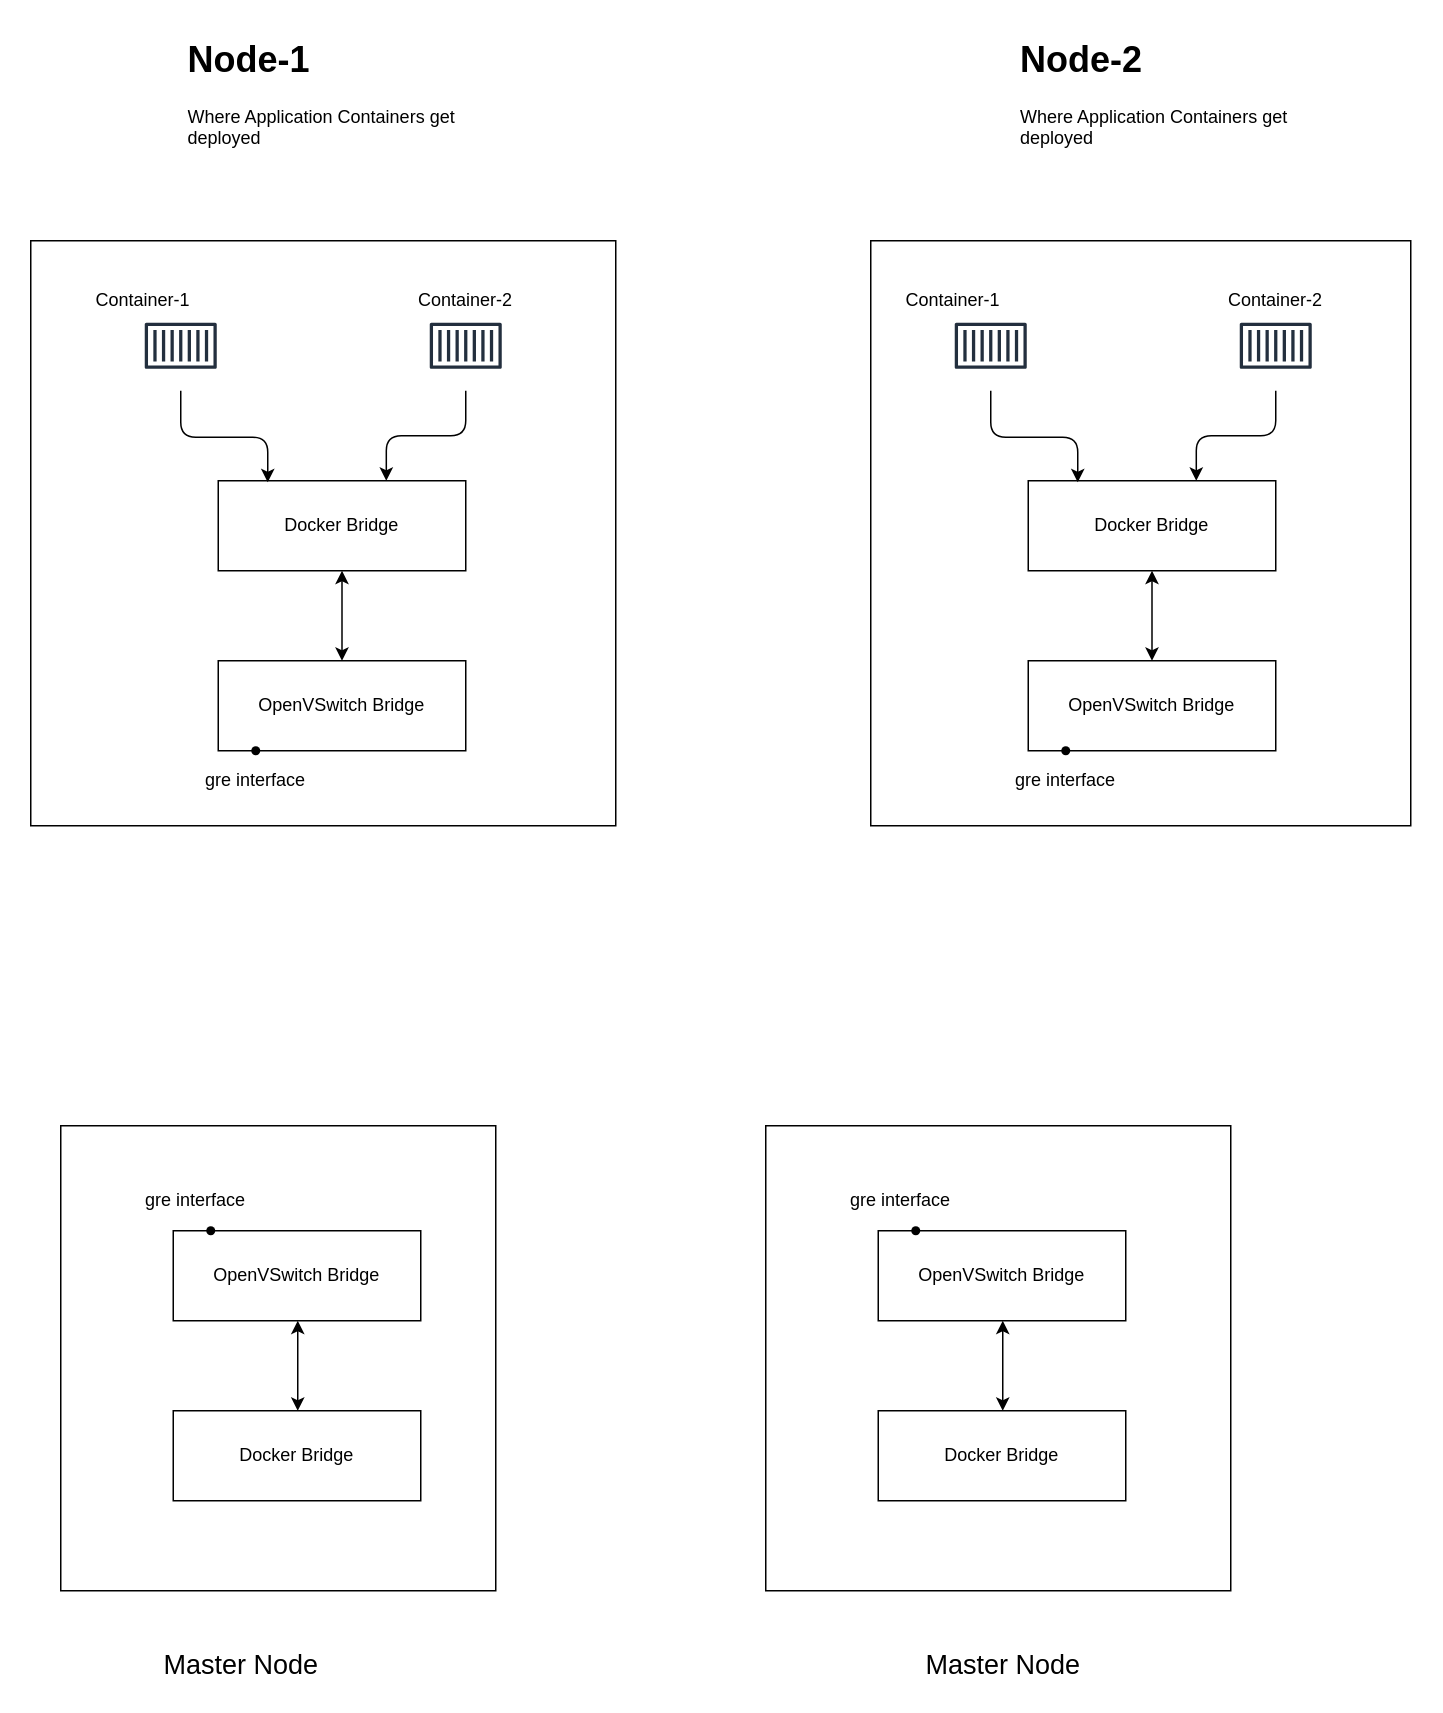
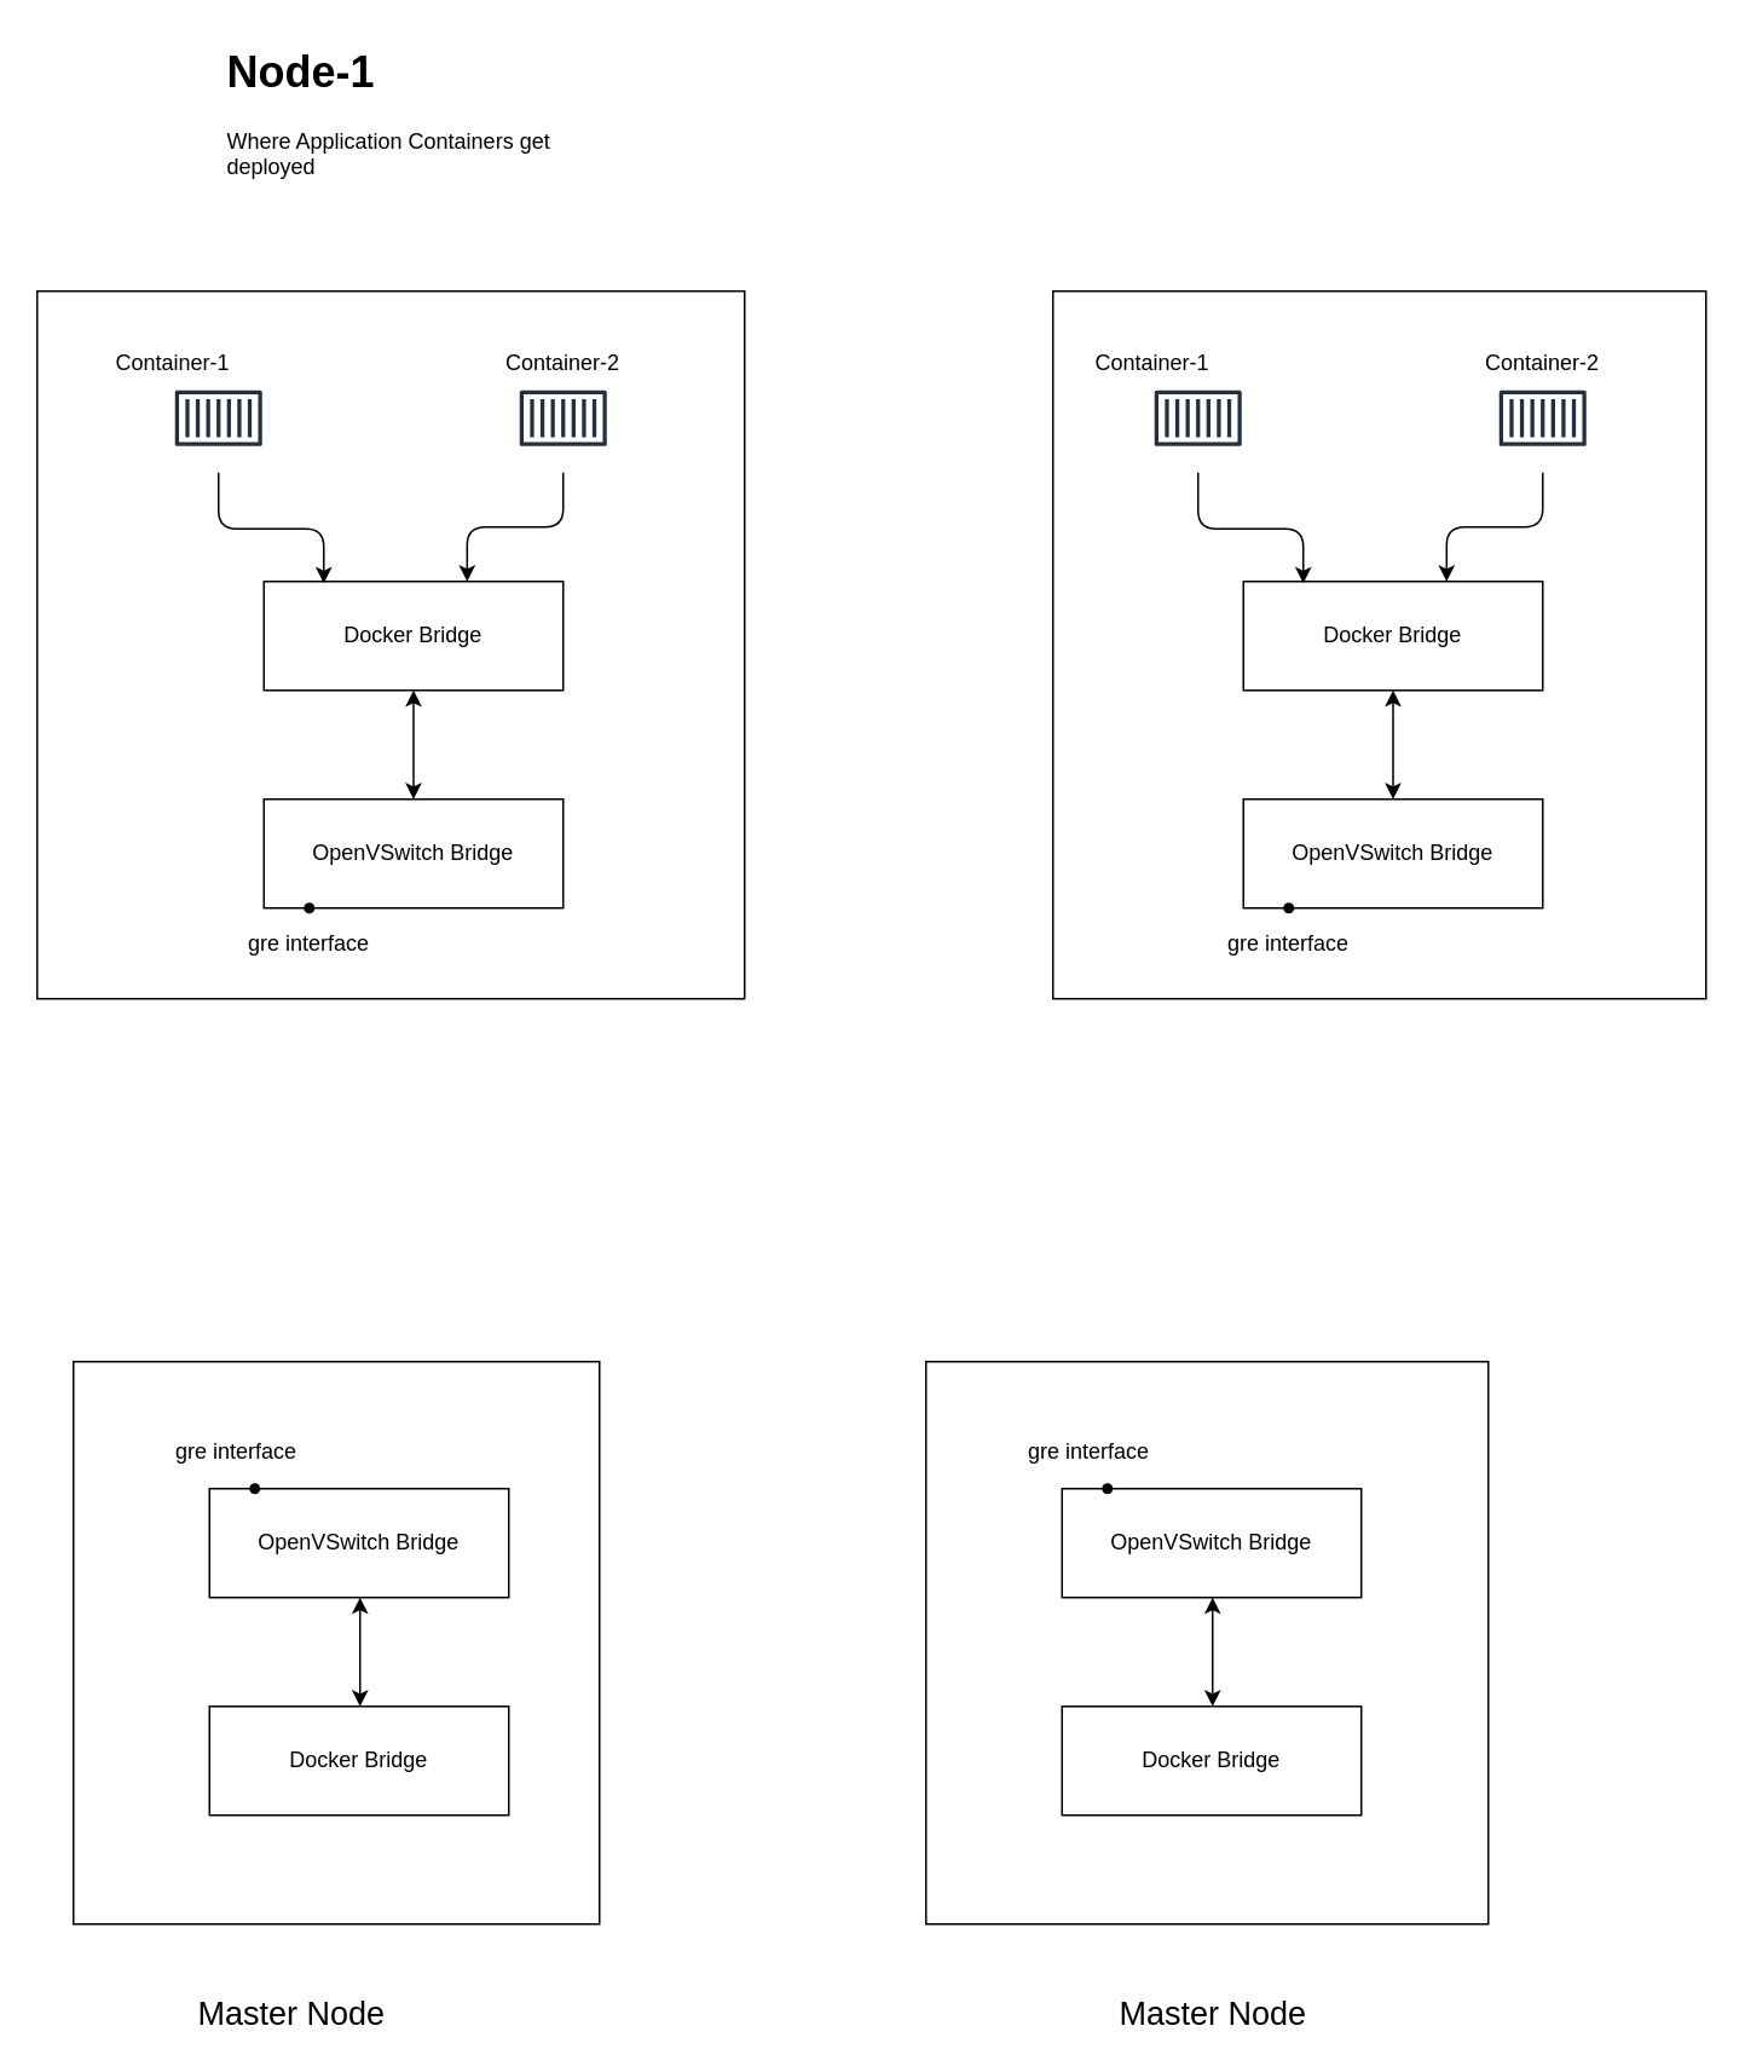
  <mxCell id="0" />
  <mxCell id="1" parent="0" />
  <mxCell id="2" value="" style="rounded=0;whiteSpace=wrap;html=1;" vertex="1" parent="1"><mxGeometry x="20" y="160" width="390" height="390" as="geometry" /></mxCell>
  <mxCell id="3" value="OpenVSwitch Bridge" style="rounded=0;whiteSpace=wrap;html=1;" vertex="1" parent="1"><mxGeometry x="145" y="440" width="165" height="60" as="geometry" /></mxCell>
  <mxCell id="4" value="Docker Bridge" style="rounded=0;whiteSpace=wrap;html=1;" vertex="1" parent="1"><mxGeometry x="145" y="320" width="165" height="60" as="geometry" /></mxCell>
  <mxCell id="5" value="" style="outlineConnect=0;fontColor=#232F3E;gradientColor=none;strokeColor=#232F3E;fillColor=#ffffff;dashed=0;verticalLabelPosition=bottom;verticalAlign=top;align=center;html=1;fontSize=12;fontStyle=0;aspect=fixed;shape=mxgraph.aws4.resourceIcon;resIcon=mxgraph.aws4.container_1;" vertex="1" parent="1"><mxGeometry x="90" y="200" width="60" height="60" as="geometry" /></mxCell>
  <mxCell id="6" value="" style="edgeStyle=elbowEdgeStyle;elbow=vertical;endArrow=classic;html=1;entryX=0.2;entryY=0.017;entryDx=0;entryDy=0;entryPerimeter=0;" edge="1" parent="1" source="5" target="4"><mxGeometry width="50" height="50" relative="1" as="geometry"><mxPoint x="280" y="460" as="sourcePoint" /><mxPoint x="330" y="410" as="targetPoint" /></mxGeometry></mxCell>
  <mxCell id="7" value="" style="outlineConnect=0;fontColor=#232F3E;gradientColor=none;strokeColor=#232F3E;fillColor=#ffffff;dashed=0;verticalLabelPosition=bottom;verticalAlign=top;align=center;html=1;fontSize=12;fontStyle=0;aspect=fixed;shape=mxgraph.aws4.resourceIcon;resIcon=mxgraph.aws4.container_1;" vertex="1" parent="1"><mxGeometry x="280" y="200" width="60" height="60" as="geometry" /></mxCell>
  <mxCell id="8" value="" style="edgeStyle=elbowEdgeStyle;elbow=vertical;endArrow=classic;html=1;entryX=0.679;entryY=0;entryDx=0;entryDy=0;entryPerimeter=0;" edge="1" parent="1" source="7" target="4"><mxGeometry width="50" height="50" relative="1" as="geometry"><mxPoint x="330" y="300" as="sourcePoint" /><mxPoint x="380" y="250" as="targetPoint" /></mxGeometry></mxCell>
  <mxCell id="9" value="" style="endArrow=classic;startArrow=classic;html=1;entryX=0.5;entryY=1;entryDx=0;entryDy=0;exitX=0.5;exitY=0;exitDx=0;exitDy=0;" edge="1" parent="1" source="3" target="4"><mxGeometry width="50" height="50" relative="1" as="geometry"><mxPoint x="280" y="460" as="sourcePoint" /><mxPoint x="330" y="410" as="targetPoint" /></mxGeometry></mxCell>
  <mxCell id="10" value="Container-1" style="text;html=1;strokeColor=none;fillColor=none;align=center;verticalAlign=middle;whiteSpace=wrap;rounded=0;" vertex="1" parent="1"><mxGeometry x="50" y="190" width="90" height="20" as="geometry" /></mxCell>
  <mxCell id="11" value="Container-2" style="text;html=1;strokeColor=none;fillColor=none;align=center;verticalAlign=middle;whiteSpace=wrap;rounded=0;" vertex="1" parent="1"><mxGeometry x="265" y="190" width="90" height="20" as="geometry" /></mxCell>
  <mxCell id="12" value="" style="shape=waypoint;sketch=0;size=6;pointerEvents=1;points=[];fillColor=none;resizable=0;rotatable=0;perimeter=centerPerimeter;snapToPoint=1;" vertex="1" parent="1"><mxGeometry x="150" y="480" width="40" height="40" as="geometry" /></mxCell>
  <mxCell id="13" value="gre interface" style="text;html=1;strokeColor=none;fillColor=none;align=center;verticalAlign=middle;whiteSpace=wrap;rounded=0;" vertex="1" parent="1"><mxGeometry x="130" y="510" width="80" height="20" as="geometry" /></mxCell>
  <mxCell id="14" value="" style="rounded=0;whiteSpace=wrap;html=1;" vertex="1" parent="1"><mxGeometry x="580" y="160" width="360" height="390" as="geometry" /></mxCell>
  <mxCell id="15" value="OpenVSwitch Bridge" style="rounded=0;whiteSpace=wrap;html=1;" vertex="1" parent="1"><mxGeometry x="685" y="440" width="165" height="60" as="geometry" /></mxCell>
  <mxCell id="16" value="Docker Bridge" style="rounded=0;whiteSpace=wrap;html=1;" vertex="1" parent="1"><mxGeometry x="685" y="320" width="165" height="60" as="geometry" /></mxCell>
  <mxCell id="17" value="" style="outlineConnect=0;fontColor=#232F3E;gradientColor=none;strokeColor=#232F3E;fillColor=#ffffff;dashed=0;verticalLabelPosition=bottom;verticalAlign=top;align=center;html=1;fontSize=12;fontStyle=0;aspect=fixed;shape=mxgraph.aws4.resourceIcon;resIcon=mxgraph.aws4.container_1;" vertex="1" parent="1"><mxGeometry x="630" y="200" width="60" height="60" as="geometry" /></mxCell>
  <mxCell id="18" value="" style="edgeStyle=elbowEdgeStyle;elbow=vertical;endArrow=classic;html=1;entryX=0.2;entryY=0.017;entryDx=0;entryDy=0;entryPerimeter=0;" edge="1" parent="1" source="17" target="16"><mxGeometry width="50" height="50" relative="1" as="geometry"><mxPoint x="820" y="460" as="sourcePoint" /><mxPoint x="870" y="410" as="targetPoint" /></mxGeometry></mxCell>
  <mxCell id="19" value="" style="outlineConnect=0;fontColor=#232F3E;gradientColor=none;strokeColor=#232F3E;fillColor=#ffffff;dashed=0;verticalLabelPosition=bottom;verticalAlign=top;align=center;html=1;fontSize=12;fontStyle=0;aspect=fixed;shape=mxgraph.aws4.resourceIcon;resIcon=mxgraph.aws4.container_1;" vertex="1" parent="1"><mxGeometry x="820" y="200" width="60" height="60" as="geometry" /></mxCell>
  <mxCell id="20" value="" style="edgeStyle=elbowEdgeStyle;elbow=vertical;endArrow=classic;html=1;entryX=0.679;entryY=0;entryDx=0;entryDy=0;entryPerimeter=0;" edge="1" parent="1" source="19" target="16"><mxGeometry width="50" height="50" relative="1" as="geometry"><mxPoint x="870" y="300" as="sourcePoint" /><mxPoint x="920" y="250" as="targetPoint" /></mxGeometry></mxCell>
  <mxCell id="21" value="" style="endArrow=classic;startArrow=classic;html=1;entryX=0.5;entryY=1;entryDx=0;entryDy=0;exitX=0.5;exitY=0;exitDx=0;exitDy=0;" edge="1" parent="1" source="15" target="16"><mxGeometry width="50" height="50" relative="1" as="geometry"><mxPoint x="820" y="460" as="sourcePoint" /><mxPoint x="870" y="410" as="targetPoint" /></mxGeometry></mxCell>
  <mxCell id="22" value="Container-1" style="text;html=1;strokeColor=none;fillColor=none;align=center;verticalAlign=middle;whiteSpace=wrap;rounded=0;" vertex="1" parent="1"><mxGeometry x="590" y="190" width="90" height="20" as="geometry" /></mxCell>
  <mxCell id="23" value="Container-2" style="text;html=1;strokeColor=none;fillColor=none;align=center;verticalAlign=middle;whiteSpace=wrap;rounded=0;" vertex="1" parent="1"><mxGeometry x="805" y="190" width="90" height="20" as="geometry" /></mxCell>
  <mxCell id="24" value="" style="shape=waypoint;sketch=0;size=6;pointerEvents=1;points=[];fillColor=none;resizable=0;rotatable=0;perimeter=centerPerimeter;snapToPoint=1;" vertex="1" parent="1"><mxGeometry x="690" y="480" width="40" height="40" as="geometry" /></mxCell>
  <mxCell id="25" value="gre interface" style="text;html=1;strokeColor=none;fillColor=none;align=center;verticalAlign=middle;whiteSpace=wrap;rounded=0;" vertex="1" parent="1"><mxGeometry x="670" y="510" width="80" height="20" as="geometry" /></mxCell>
  <mxCell id="26" value="&lt;h1&gt;Node-1&lt;/h1&gt;&lt;p&gt;Where Application Containers get deployed&lt;/p&gt;" style="text;html=1;strokeColor=none;fillColor=none;spacing=5;spacingTop=-20;whiteSpace=wrap;overflow=hidden;rounded=0;" vertex="1" parent="1"><mxGeometry x="120" y="20" width="190" height="120" as="geometry" /></mxCell>
- <mxCell id="27" value="&lt;h1&gt;Node-2&lt;/h1&gt;&lt;p&gt;Where Application Containers get deployed&lt;/p&gt;" style="text;html=1;strokeColor=none;fillColor=none;spacing=5;spacingTop=-20;whiteSpace=wrap;overflow=hidden;rounded=0;" vertex="1" parent="1"><mxGeometry x="675" y="20" width="190" height="120" as="geometry" /></mxCell>
  <mxCell id="28" value="" style="rounded=0;whiteSpace=wrap;html=1;" vertex="1" parent="1"><mxGeometry x="40" y="750" width="290" height="310" as="geometry" /></mxCell>
  <mxCell id="29" value="OpenVSwitch Bridge" style="rounded=0;whiteSpace=wrap;html=1;" vertex="1" parent="1"><mxGeometry x="115" y="820" width="165" height="60" as="geometry" /></mxCell>
  <mxCell id="30" value="Docker Bridge" style="rounded=0;whiteSpace=wrap;html=1;" vertex="1" parent="1"><mxGeometry x="115" y="940" width="165" height="60" as="geometry" /></mxCell>
  <mxCell id="31" value="" style="endArrow=classic;startArrow=classic;html=1;" edge="1" parent="1"><mxGeometry width="50" height="50" relative="1" as="geometry"><mxPoint x="198" y="880" as="sourcePoint" /><mxPoint x="198" y="940" as="targetPoint" /></mxGeometry></mxCell>
  <mxCell id="32" value="" style="shape=waypoint;sketch=0;size=6;pointerEvents=1;points=[];fillColor=none;resizable=0;rotatable=0;perimeter=centerPerimeter;snapToPoint=1;" vertex="1" parent="1"><mxGeometry x="120" y="800" width="40" height="40" as="geometry" /></mxCell>
  <mxCell id="33" value="gre interface" style="text;html=1;strokeColor=none;fillColor=none;align=center;verticalAlign=middle;whiteSpace=wrap;rounded=0;" vertex="1" parent="1"><mxGeometry x="90" y="790" width="80" height="20" as="geometry" /></mxCell>
  <mxCell id="34" value="&lt;font style=&quot;font-size: 18px&quot;&gt;Master Node&lt;/font&gt;" style="text;html=1;align=center;verticalAlign=middle;resizable=0;points=[];autosize=1;strokeColor=none;" vertex="1" parent="1"><mxGeometry x="100" y="1100" width="120" height="20" as="geometry" /></mxCell>
  <mxCell id="35" value="" style="rounded=0;whiteSpace=wrap;html=1;" vertex="1" parent="1"><mxGeometry x="510" y="750" width="310" height="310" as="geometry" /></mxCell>
  <mxCell id="36" value="OpenVSwitch Bridge" style="rounded=0;whiteSpace=wrap;html=1;" vertex="1" parent="1"><mxGeometry x="585" y="820" width="165" height="60" as="geometry" /></mxCell>
  <mxCell id="37" value="Docker Bridge" style="rounded=0;whiteSpace=wrap;html=1;" vertex="1" parent="1"><mxGeometry x="585" y="940" width="165" height="60" as="geometry" /></mxCell>
  <mxCell id="38" value="" style="endArrow=classic;startArrow=classic;html=1;" edge="1" parent="1"><mxGeometry width="50" height="50" relative="1" as="geometry"><mxPoint x="668" y="880" as="sourcePoint" /><mxPoint x="668" y="940" as="targetPoint" /></mxGeometry></mxCell>
  <mxCell id="39" value="" style="shape=waypoint;sketch=0;size=6;pointerEvents=1;points=[];fillColor=none;resizable=0;rotatable=0;perimeter=centerPerimeter;snapToPoint=1;" vertex="1" parent="1"><mxGeometry x="590" y="800" width="40" height="40" as="geometry" /></mxCell>
  <mxCell id="40" value="gre interface" style="text;html=1;strokeColor=none;fillColor=none;align=center;verticalAlign=middle;whiteSpace=wrap;rounded=0;" vertex="1" parent="1"><mxGeometry x="560" y="790" width="80" height="20" as="geometry" /></mxCell>
  <mxCell id="41" value="&lt;font style=&quot;font-size: 18px&quot;&gt;Master Node&lt;/font&gt;" style="text;html=1;align=center;verticalAlign=middle;resizable=0;points=[];autosize=1;strokeColor=none;" vertex="1" parent="1"><mxGeometry x="607.5" y="1100" width="120" height="20" as="geometry" /></mxCell>
